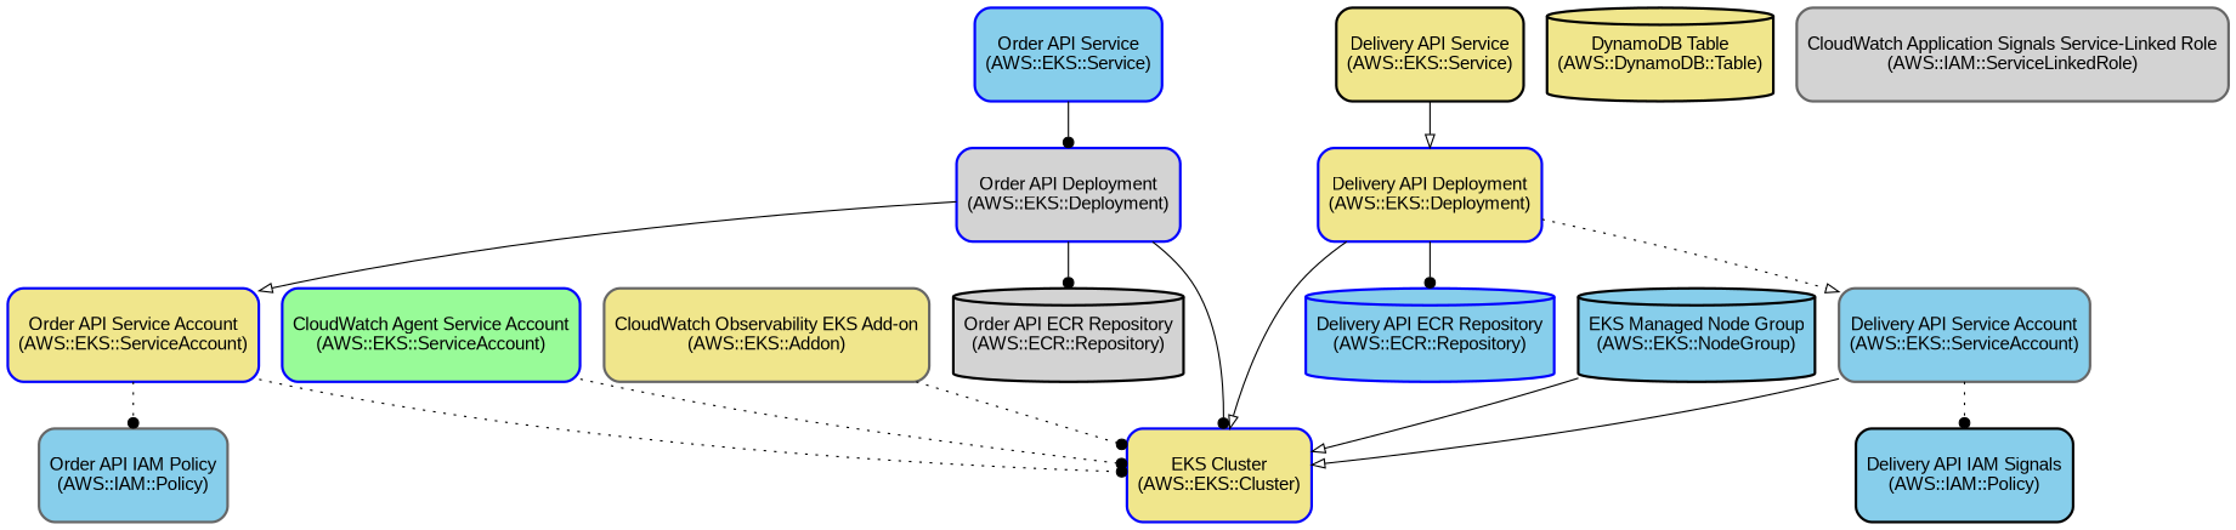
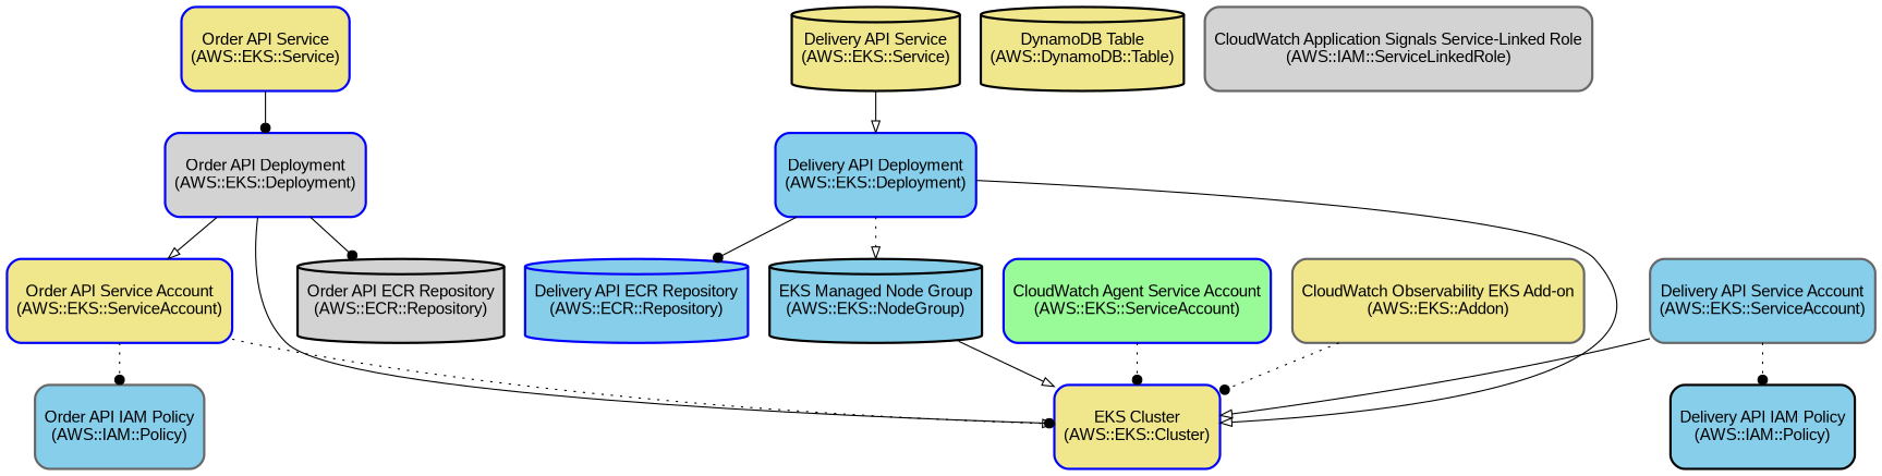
  digraph {
    node [color=blue fillcolor=khaki fontname=Arial shape=rectangle style="filled,bold,rounded"]
    edge [arrowhead=dot style=solid]
    n1 [height=1 label="EKS Cluster\n(AWS::EKS::Cluster)"]
    n2 [color=black fillcolor=skyblue height=1 label="EKS Managed Node Group\n(AWS::EKS::NodeGroup)" shape=cylinder]
    n3 [color=black height=1 label="DynamoDB Table\n(AWS::DynamoDB::Table)" shape=cylinder]
    n4 [color=gray40 fillcolor=skyblue height=1 label="Order API IAM Policy\n(AWS::IAM::Policy)"]
-   n5 [color=black fillcolor=skyblue height=1 label="Delivery API IAM Signals\n(AWS::IAM::Policy)"]
+   n5 [color=black fillcolor=skyblue height=1 label="Delivery API IAM Policy\n(AWS::IAM::Policy)"]
    n6 [height=1 label="Order API Service Account\n(AWS::EKS::ServiceAccount)"]
    n7 [color=gray40 fillcolor=skyblue height=1 label="Delivery API Service Account\n(AWS::EKS::ServiceAccount)"]
    n8 [color=black fillcolor=lightgrey height=1 label="Order API ECR Repository\n(AWS::ECR::Repository)" shape=cylinder]
    n9 [fillcolor=skyblue height=1 label="Delivery API ECR Repository\n(AWS::ECR::Repository)" shape=cylinder]
    n10 [fillcolor=lightgrey height=1 label="Order API Deployment\n(AWS::EKS::Deployment)"]
-   n11 [height=1 label="Delivery API Deployment\n(AWS::EKS::Deployment)"]
-   n12 [fillcolor=skyblue height=1 label="Order API Service\n(AWS::EKS::Service)"]
-   n13 [color=black height=1 label="Delivery API Service\n(AWS::EKS::Service)"]
+   n11 [fillcolor=skyblue height=1 label="Delivery API Deployment\n(AWS::EKS::Deployment)"]
+   n12 [height=1 label="Order API Service\n(AWS::EKS::Service)"]
+   n13 [color=black height=1 label="Delivery API Service\n(AWS::EKS::Service)" shape=cylinder]
    n14 [color=gray40 fillcolor=lightgrey height=1 label="CloudWatch Application Signals Service-Linked Role\n(AWS::IAM::ServiceLinkedRole)"]
    n15 [fillcolor=palegreen height=1 label="CloudWatch Agent Service Account\n(AWS::EKS::ServiceAccount)"]
    n16 [color=gray40 height=1 label="CloudWatch Observability EKS Add-on\n(AWS::EKS::Addon)"]
    n2 -> n1 [arrowhead=onormal]
-   n6 -> n1 [style=dotted]
+   n6 -> n1 [arrowhead=onormal style=dotted]
    n6 -> n4 [style=dotted]
    n7 -> n1 [arrowhead=onormal]
    n7 -> n5 [style=dotted]
    n10 -> n1
    n10 -> n6 [arrowhead=onormal]
    n10 -> n8
    n11 -> n1 [arrowhead=onormal]
-   n11 -> n7 [arrowhead=onormal style=dotted]
+   n11 -> n2 [arrowhead=onormal style=dotted]
    n11 -> n9
    n12 -> n10
    n13 -> n11 [arrowhead=onormal]
    n15 -> n1 [style=dotted]
    n16 -> n1 [style=dotted]
  }
